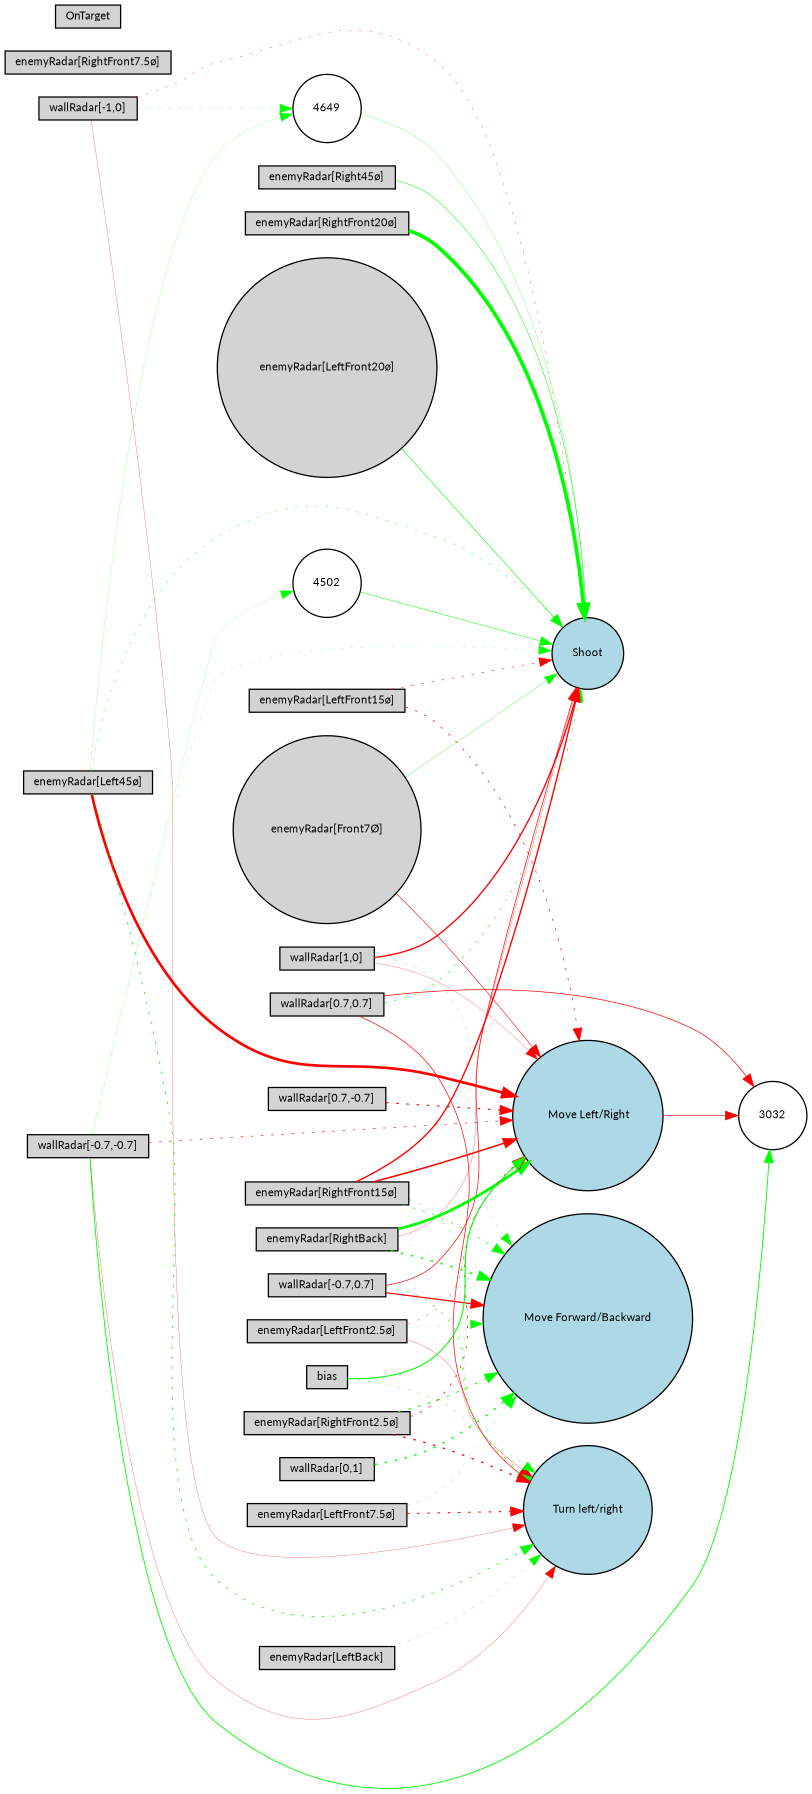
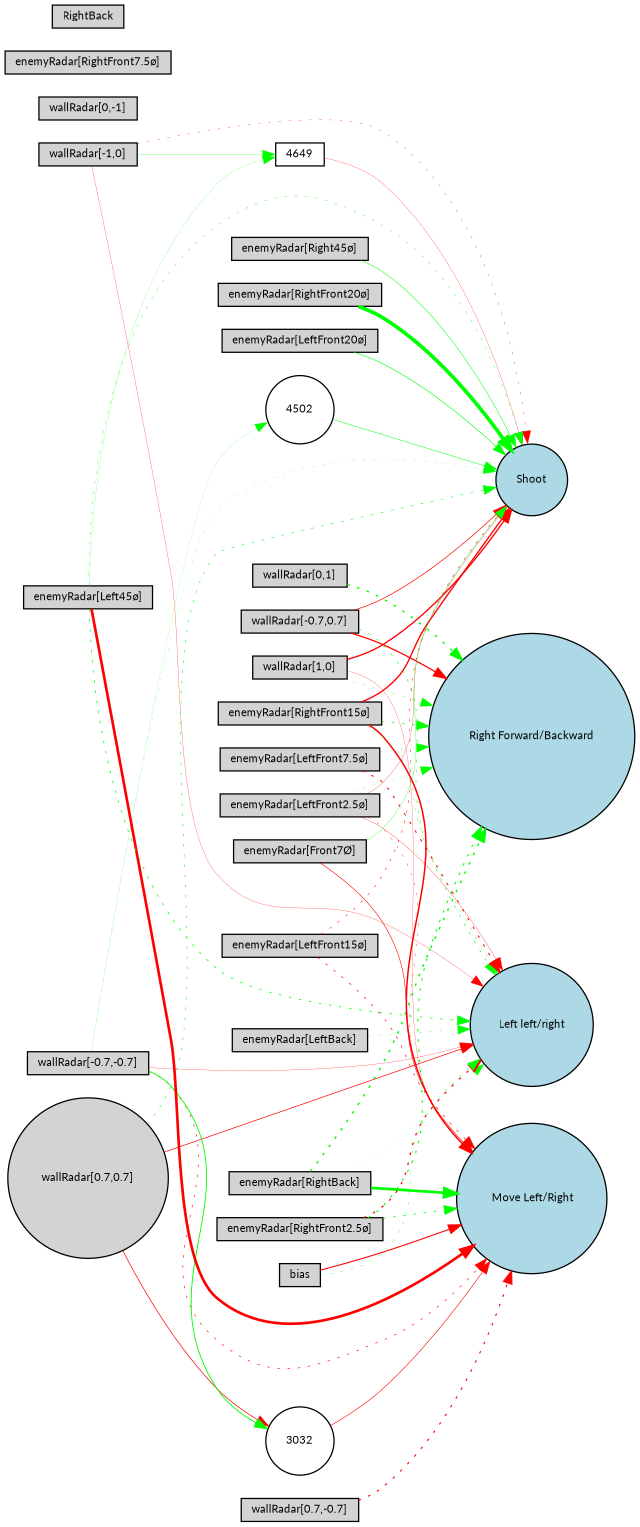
  digraph {
    fontname=Lato
    rankdir=LR
    node [fillcolor=lightgray fontname=Lato fontsize=9 shape=box style=filled]
    edge [color=green fontname=Lato style=solid]
    "wallRadar[1,0]" [height=0.2 width=0.2]
    Shoot [fillcolor=lightblue height=0.2 shape=circle width=0.2]
-   "Move Forward/Backward" [fillcolor=lightblue height=0.2 shape=circle width=0.2]
+   "Move Forward/Backward" [fillcolor=lightblue height=0.2 shape=circle width=0.2 label="Right Forward/Backward"]
    " Move Left/Right" [fillcolor=lightblue height=0.2 shape=circle width=0.2]
    "wallRadar[0,1]" [height=0.2 width=0.2]
    "wallRadar[-1,0]" [height=0.2 width=0.2]
-   "Turn left/right" [fillcolor=lightblue height=0.2 shape=circle width=0.2]
-   4649 [fillcolor=white height=0.2 shape=circle width=0.2]
-   "wallRadar[0.7,0.7]" [height=0.2 width=0.2]
+   "Turn left/right" [fillcolor=lightblue height=0.2 shape=circle width=0.2 label="Left left/right"]
+   4649 [fillcolor=white height=0.2 width=0.2]
+   "wallRadar[0,-1]" [height=0.2 width=0.2]
+   "wallRadar[0.7,0.7]" [height=0.2 shape=circle width=0.2]
    3032 [fillcolor=white height=0.2 shape=circle width=0.2]
    "wallRadar[-0.7,0.7]" [height=0.2 width=0.2]
    "wallRadar[-0.7,-0.7]" [height=0.2 width=0.2]
    4502 [fillcolor=white height=0.2 shape=circle width=0.2]
    "wallRadar[0.7,-0.7]" [height=0.2 width=0.2]
    "enemyRadar[RightBack]" [height=0.2 width=0.2]
    "enemyRadar[LeftBack]" [height=0.2 width=0.2]
    "enemyRadar[Right45ø]" [height=0.2 width=0.2]
    "enemyRadar[Left45ø]" [height=0.2 width=0.2]
    "enemyRadar[RightFront20ø]" [height=0.2 width=0.2]
-   "enemyRadar[LeftFront20ø]" [height=0.2 shape=circle width=0.2]
+   "enemyRadar[LeftFront20ø]" [height=0.2 width=0.2]
    "enemyRadar[RightFront15ø]" [height=0.2 width=0.2]
    "enemyRadar[LeftFront15ø]" [height=0.2 width=0.2]
    "enemyRadar[RightFront7.5ø]" [height=0.2 width=0.2]
    "enemyRadar[LeftFront7.5ø]" [height=0.2 width=0.2]
    "enemyRadar[RightFront2.5ø]" [height=0.2 width=0.2]
    "enemyRadar[LeftFront2.5ø]" [height=0.2 width=0.2]
-   "enemyRadar[Front7Ø]" [height=0.2 shape=circle width=0.2]
-   OnTarget [height=0.2 width=0.2]
+   "enemyRadar[Front7Ø]" [height=0.2 width=0.2]
+   OnTarget [height=0.2 width=0.2 label=RightBack]
    bias [height=0.2 width=0.2]
    "wallRadar[1,0]" -> Shoot [color=red penwidth=1.0460490416901358]
    "wallRadar[1,0]" -> "Move Forward/Backward" [penwidth=0.22317437814866298 style=dotted]
    "wallRadar[1,0]" -> " Move Left/Right" [color=red penwidth=0.17892803591819784]
    "wallRadar[0,1]" -> "Move Forward/Backward" [penwidth=1.1272160151137607 style=dotted]
    "wallRadar[-1,0]" -> Shoot [color=red penwidth=0.23639502860732578 style=dotted]
    "wallRadar[-1,0]" -> "Turn left/right" [color=red penwidth=0.19168646825993]
-   "wallRadar[-1,0]" -> 4649 [penwidth=0.20040400696313712 style=dotted]
-   4649 -> Shoot [penwidth=0.18496459330098042]
+   "wallRadar[-1,0]" -> 4649 [penwidth=0.20040400696313712]
+   4649 -> Shoot [color=red penwidth=0.18496459330098042]
    "wallRadar[0.7,0.7]" -> Shoot [penwidth=0.45502841269163263 style=dotted]
    "wallRadar[0.7,0.7]" -> "Turn left/right" [color=red penwidth=0.5402689444936294]
    "wallRadar[0.7,0.7]" -> 3032 [color=red penwidth=0.5450976094514017]
-   " Move Left/Right" -> 3032 [color=red penwidth=0.4608485248809524]
+   3032 -> " Move Left/Right" [color=red penwidth=0.4608485248809524]
    "wallRadar[-0.7,0.7]" -> Shoot [color=red penwidth=0.5330335831809647]
    "wallRadar[-0.7,0.7]" -> "Move Forward/Backward" [color=red penwidth=0.9756679960448708]
    "wallRadar[-0.7,0.7]" -> "Turn left/right" [penwidth=0.4734781926088113 style=dotted]
    "wallRadar[-0.7,-0.7]" -> Shoot [penwidth=0.14909961397316923 style=dotted]
    "wallRadar[-0.7,-0.7]" -> " Move Left/Right" [color=red penwidth=0.4814884317204755 style=dotted]
    "wallRadar[-0.7,-0.7]" -> "Turn left/right" [color=red penwidth=0.19676744966273177]
    "wallRadar[-0.7,-0.7]" -> 3032 [penwidth=0.6934980463864379]
    "wallRadar[-0.7,-0.7]" -> 4502 [penwidth=0.10003410375953632]
    4502 -> Shoot [penwidth=0.38347564764931286]
    "wallRadar[0.7,-0.7]" -> " Move Left/Right" [color=red penwidth=0.8707034755138228 style=dotted]
-   "enemyRadar[RightBack]" -> Shoot [color=red penwidth=0.20225398145088297]
+   "enemyRadar[LeftFront2.5ø]" -> Shoot [color=red penwidth=0.20225398145088297]
    "enemyRadar[RightBack]" -> "Move Forward/Backward" [penwidth=1.1517273982861873 style=dotted]
    "enemyRadar[RightBack]" -> " Move Left/Right" [penwidth=2.1348863565414904]
    "enemyRadar[RightBack]" -> "Turn left/right" [penwidth=0.11524017616963712 style=dotted]
    "enemyRadar[LeftBack]" -> "Turn left/right" [penwidth=0.20025017085077415 style=dotted]
    "enemyRadar[Right45ø]" -> Shoot [penwidth=0.3953746889834112]
    "enemyRadar[Left45ø]" -> Shoot [penwidth=0.30385977709820017 style=dotted]
    "enemyRadar[Left45ø]" -> " Move Left/Right" [color=red penwidth=2.0863472362970947]
    "enemyRadar[Left45ø]" -> "Turn left/right" [penwidth=0.6004237132706062 style=dotted]
    "enemyRadar[Left45ø]" -> 4649 [penwidth=0.1311796998092265]
    "enemyRadar[RightFront20ø]" -> Shoot [penwidth=2.892112791504622]
    "enemyRadar[LeftFront20ø]" -> Shoot [penwidth=0.4724182582089309]
    "enemyRadar[RightFront15ø]" -> Shoot [color=red penwidth=1.0593315171349538]
    "enemyRadar[RightFront15ø]" -> "Move Forward/Backward" [penwidth=0.5505839421489831 style=dotted]
    "enemyRadar[RightFront15ø]" -> " Move Left/Right" [color=red penwidth=1.1685209064399913]
    "enemyRadar[RightFront15ø]" -> "Turn left/right" [penwidth=0.2870803190756258 style=dotted]
    "enemyRadar[LeftFront15ø]" -> Shoot [color=red penwidth=0.40828405608087825 style=dotted]
    "enemyRadar[LeftFront15ø]" -> " Move Left/Right" [color=red penwidth=0.529965972875141 style=dotted]
    "enemyRadar[LeftFront7.5ø]" -> "Move Forward/Backward" [penwidth=0.2228420660365512 style=dotted]
    "enemyRadar[LeftFront7.5ø]" -> "Turn left/right" [color=red penwidth=0.8142420438574014 style=dotted]
    "enemyRadar[RightFront2.5ø]" -> "Move Forward/Backward" [penwidth=0.838601576063203 style=dotted]
-   "enemyRadar[RightFront2.5ø]" -> " Move Left/Right" [color=red penwidth=0.5822973820392063 style=dotted]
+   "enemyRadar[RightFront2.5ø]" -> " Move Left/Right" [penwidth=0.5822973820392063 style=dotted]
    "enemyRadar[RightFront2.5ø]" -> "Turn left/right" [color=red penwidth=0.985733123714926 style=dotted]
    "enemyRadar[LeftFront2.5ø]" -> "Move Forward/Backward" [penwidth=0.16285935820323805 style=dotted]
    "enemyRadar[LeftFront2.5ø]" -> " Move Left/Right" [color=red penwidth=0.27816438433137314 style=dotted]
    "enemyRadar[LeftFront2.5ø]" -> "Turn left/right" [color=red penwidth=0.21596272532159994]
    "enemyRadar[Front7Ø]" -> Shoot [penwidth=0.23468779672636245]
    "enemyRadar[Front7Ø]" -> " Move Left/Right" [color=red penwidth=0.45055303210249387]
-   bias -> " Move Left/Right" [penwidth=0.8408265353868729]
+   bias -> " Move Left/Right" [color=red penwidth=0.8408265353868729]
    bias -> "Turn left/right" [penwidth=0.27883392053959666 style=dotted]
  }
